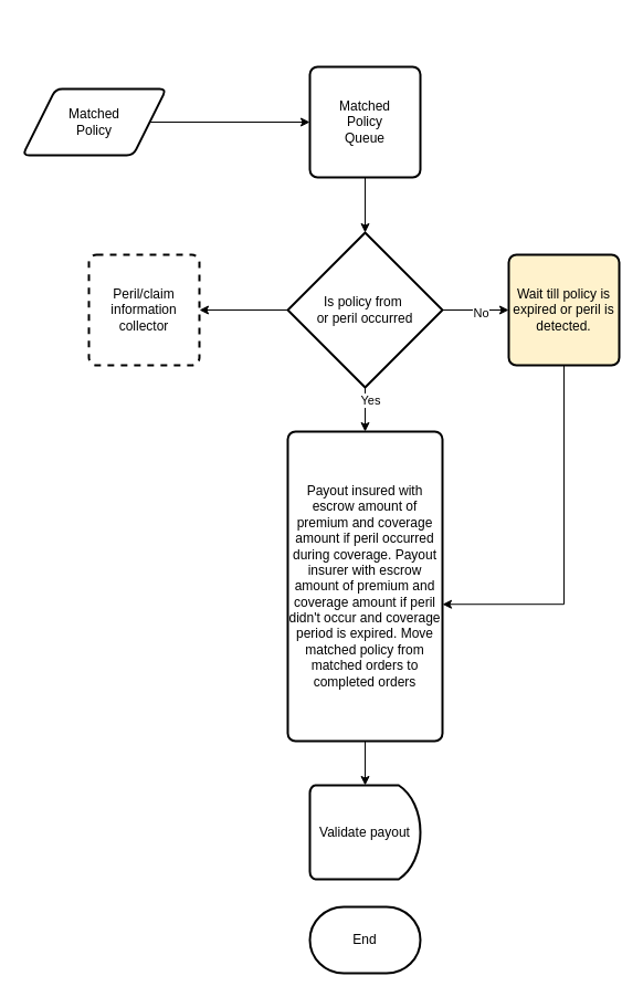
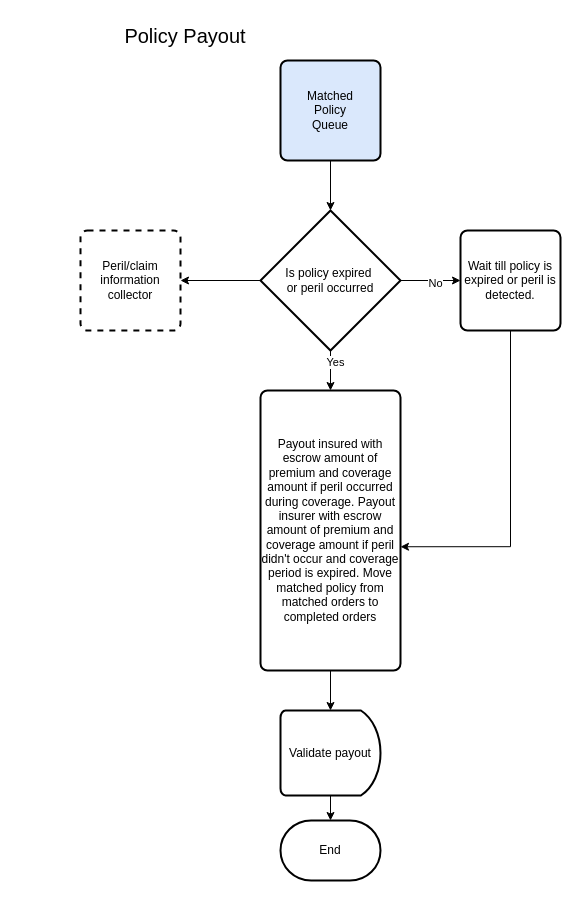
  <mxCell id="0" />
  <mxCell id="1" parent="0" />
  <mxCell id="2" style="edgeStyle=orthogonalEdgeStyle;rounded=0;orthogonalLoop=1;jettySize=auto;html=1;entryX=0;entryY=0.5;entryDx=0;entryDy=0;" edge="1" parent="1" source="7" target="15"><mxGeometry relative="1" as="geometry"><mxPoint x="450" y="260" as="targetPoint" /></mxGeometry></mxCell>
  <mxCell id="3" value="No" style="edgeLabel;html=1;align=center;verticalAlign=middle;resizable=0;points=[];" connectable="0" vertex="1" parent="2"><mxGeometry x="0.133" y="-2" relative="1" as="geometry"><mxPoint as="offset" /></mxGeometry></mxCell>
  <mxCell id="4" style="edgeStyle=orthogonalEdgeStyle;rounded=0;orthogonalLoop=1;jettySize=auto;html=1;entryX=0.5;entryY=0;entryDx=0;entryDy=0;" edge="1" parent="1" source="7" target="13"><mxGeometry relative="1" as="geometry" /></mxCell>
  <mxCell id="5" value="Yes" style="edgeLabel;html=1;align=center;verticalAlign=middle;resizable=0;points=[];" connectable="0" vertex="1" parent="4"><mxGeometry x="-0.433" y="4" relative="1" as="geometry"><mxPoint as="offset" /></mxGeometry></mxCell>
  <mxCell id="6" style="edgeStyle=orthogonalEdgeStyle;rounded=0;orthogonalLoop=1;jettySize=auto;html=1;entryX=1;entryY=0.5;entryDx=0;entryDy=0;" edge="1" parent="1" source="7" target="20"><mxGeometry relative="1" as="geometry" /></mxCell>
- <mxCell id="7" value="Is policy from&amp;nbsp;&lt;br&gt;or peril occurred" style="strokeWidth=2;html=1;shape=mxgraph.flowchart.decision;whiteSpace=wrap;" vertex="1" parent="1"><mxGeometry x="260" y="210" width="140" height="140" as="geometry" /></mxCell>
+ <mxCell id="7" value="Is policy expired&amp;nbsp;&lt;br&gt;or peril occurred" style="strokeWidth=2;html=1;shape=mxgraph.flowchart.decision;whiteSpace=wrap;" vertex="1" parent="1"><mxGeometry x="260" y="210" width="140" height="140" as="geometry" /></mxCell>
  <mxCell id="8" style="edgeStyle=orthogonalEdgeStyle;rounded=0;orthogonalLoop=1;jettySize=auto;html=1;" edge="1" parent="1" source="9" target="7"><mxGeometry relative="1" as="geometry" /></mxCell>
- <mxCell id="9" value="Matched&lt;br&gt;Policy&lt;br&gt;Queue" style="rounded=1;whiteSpace=wrap;html=1;absoluteArcSize=1;arcSize=14;strokeWidth=2;" vertex="1" parent="1"><mxGeometry x="280" y="60" width="100" height="100" as="geometry" /></mxCell>
- <mxCell id="10" style="edgeStyle=orthogonalEdgeStyle;rounded=0;orthogonalLoop=1;jettySize=auto;html=1;entryX=0;entryY=0.5;entryDx=0;entryDy=0;" edge="1" parent="1" source="11" target="9"><mxGeometry relative="1" as="geometry" /></mxCell>
- <mxCell id="11" value="Matched&lt;br style=&quot;border-color: var(--border-color);&quot;&gt;Policy" style="shape=parallelogram;html=1;strokeWidth=2;perimeter=parallelogramPerimeter;whiteSpace=wrap;rounded=1;arcSize=12;size=0.23;" vertex="1" parent="1"><mxGeometry x="20" y="80" width="130" height="60" as="geometry" /></mxCell>
+ <mxCell id="9" value="Matched&lt;br&gt;Policy&lt;br&gt;Queue" style="rounded=1;whiteSpace=wrap;html=1;absoluteArcSize=1;arcSize=14;strokeWidth=2;fillColor=#dae8fc;" vertex="1" parent="1"><mxGeometry x="280" y="60" width="100" height="100" as="geometry" /></mxCell>
  <mxCell id="12" style="edgeStyle=orthogonalEdgeStyle;rounded=0;orthogonalLoop=1;jettySize=auto;html=1;entryX=0.5;entryY=0;entryDx=0;entryDy=0;entryPerimeter=0;" edge="1" parent="1" source="13" target="19"><mxGeometry relative="1" as="geometry" /></mxCell>
  <mxCell id="13" value="Payout insured with escrow amount of premium and coverage amount if peril occurred during coverage. Payout insurer with escrow amount of premium and coverage amount if peril didn't occur and coverage period is expired. Move matched policy from matched orders to completed orders" style="rounded=1;whiteSpace=wrap;html=1;absoluteArcSize=1;arcSize=14;strokeWidth=2;" vertex="1" parent="1"><mxGeometry x="260" y="390" width="140" height="280" as="geometry" /></mxCell>
  <mxCell id="14" style="edgeStyle=orthogonalEdgeStyle;rounded=0;orthogonalLoop=1;jettySize=auto;html=1;entryX=1;entryY=0.558;entryDx=0;entryDy=0;entryPerimeter=0;" edge="1" parent="1" source="15" target="13"><mxGeometry relative="1" as="geometry"><Array as="points"><mxPoint x="510" y="546" /></Array></mxGeometry></mxCell>
- <mxCell id="15" value="Wait till policy is expired or peril is detected." style="rounded=1;whiteSpace=wrap;html=1;absoluteArcSize=1;arcSize=14;strokeWidth=2;fillColor=#fff2cc;" vertex="1" parent="1"><mxGeometry x="460" y="230" width="100" height="100" as="geometry" /></mxCell>
+ <mxCell id="15" value="Wait till policy is expired or peril is detected." style="rounded=1;whiteSpace=wrap;html=1;absoluteArcSize=1;arcSize=14;strokeWidth=2;" vertex="1" parent="1"><mxGeometry x="460" y="230" width="100" height="100" as="geometry" /></mxCell>
  <mxCell id="16" value="End" style="strokeWidth=2;html=1;shape=mxgraph.flowchart.terminator;whiteSpace=wrap;" vertex="1" parent="1"><mxGeometry x="280" y="820" width="100" height="60" as="geometry" /></mxCell>
+ <mxCell id="17" value="Policy Payout" style="text;html=1;strokeColor=none;fillColor=none;align=center;verticalAlign=middle;whiteSpace=wrap;rounded=0;fontSize=20;" vertex="1" parent="1"><mxGeometry x="120" y="20" width="130" height="30" as="geometry" /></mxCell>
+ <mxCell id="18" style="edgeStyle=orthogonalEdgeStyle;rounded=0;orthogonalLoop=1;jettySize=auto;html=1;" edge="1" parent="1" source="19" target="16"><mxGeometry relative="1" as="geometry" /></mxCell>
  <mxCell id="19" value="Validate payout" style="strokeWidth=2;html=1;shape=mxgraph.flowchart.delay;whiteSpace=wrap;" vertex="1" parent="1"><mxGeometry x="280" y="710" width="100" height="85" as="geometry" /></mxCell>
  <mxCell id="20" value="Peril/claim information collector" style="rounded=1;whiteSpace=wrap;html=1;absoluteArcSize=1;arcSize=14;strokeWidth=2;dashed=1;" vertex="1" parent="1"><mxGeometry x="80" y="230" width="100" height="100" as="geometry" /></mxCell>
